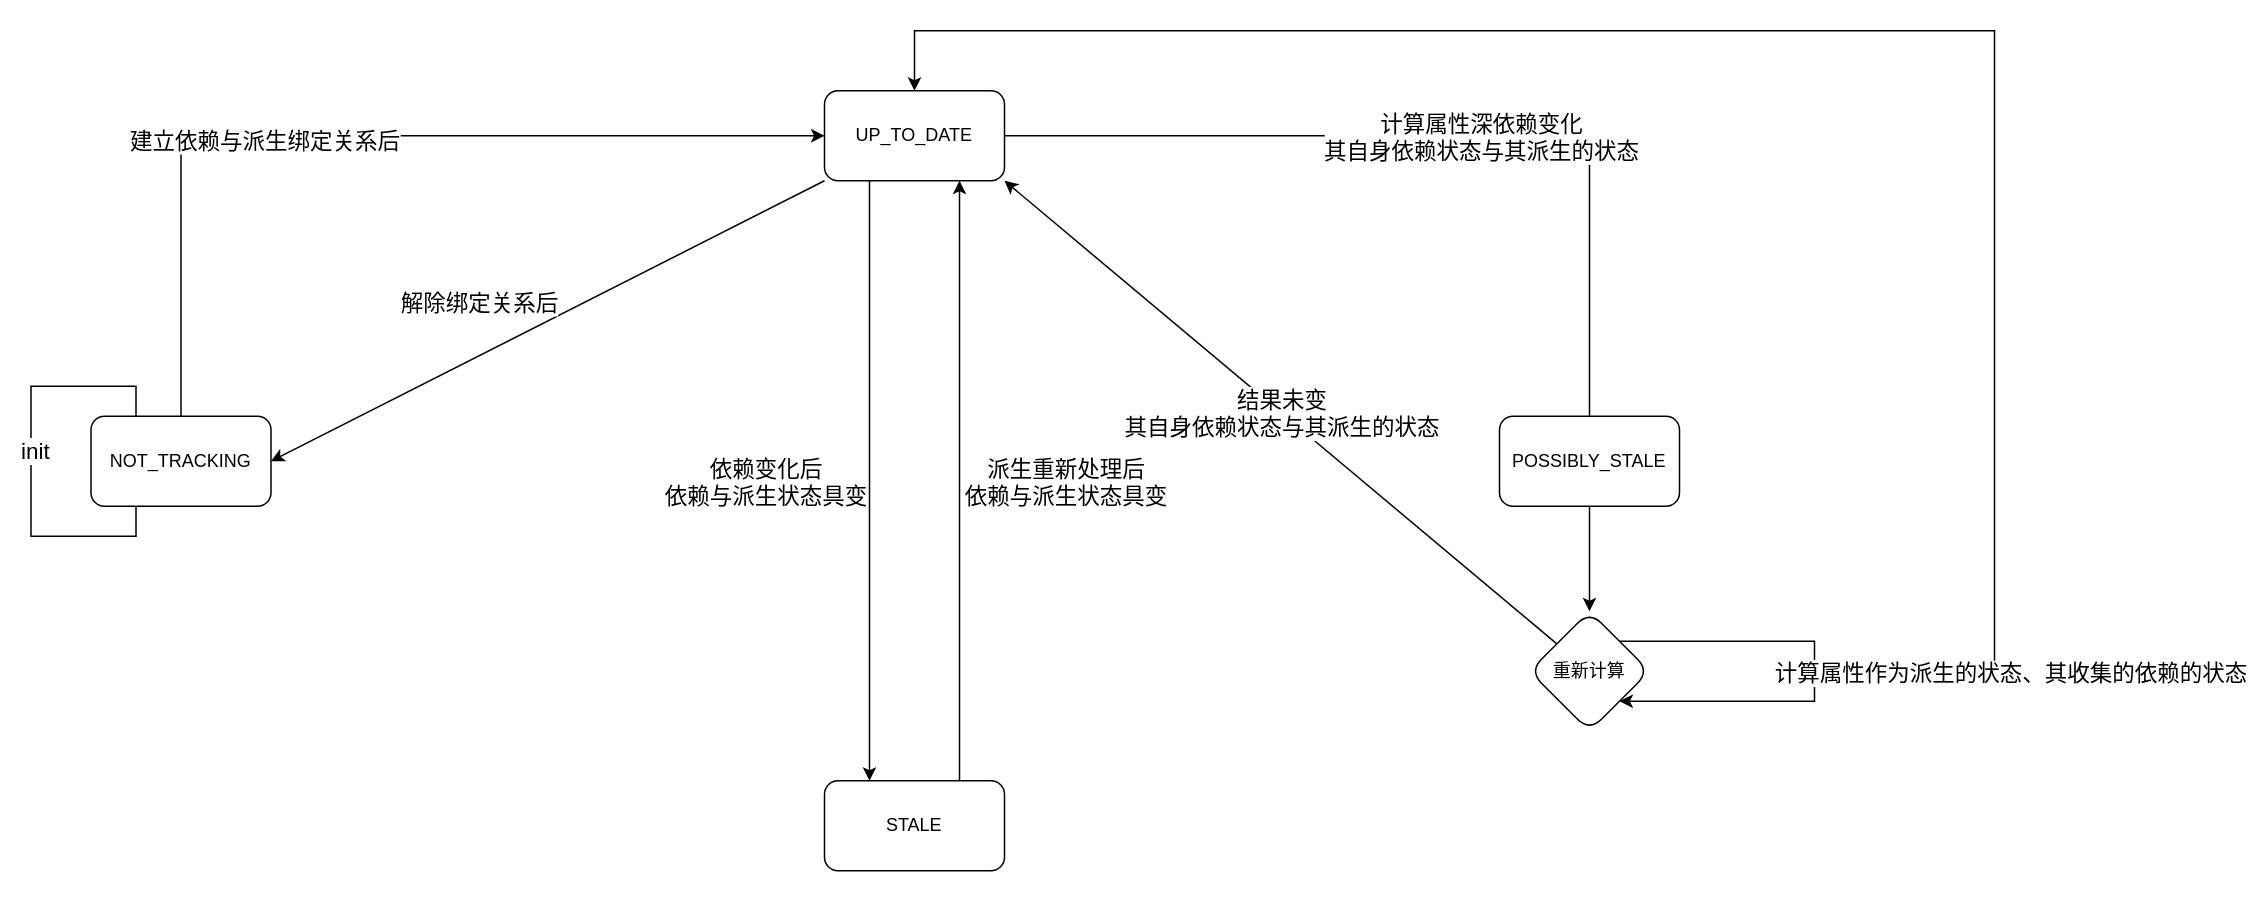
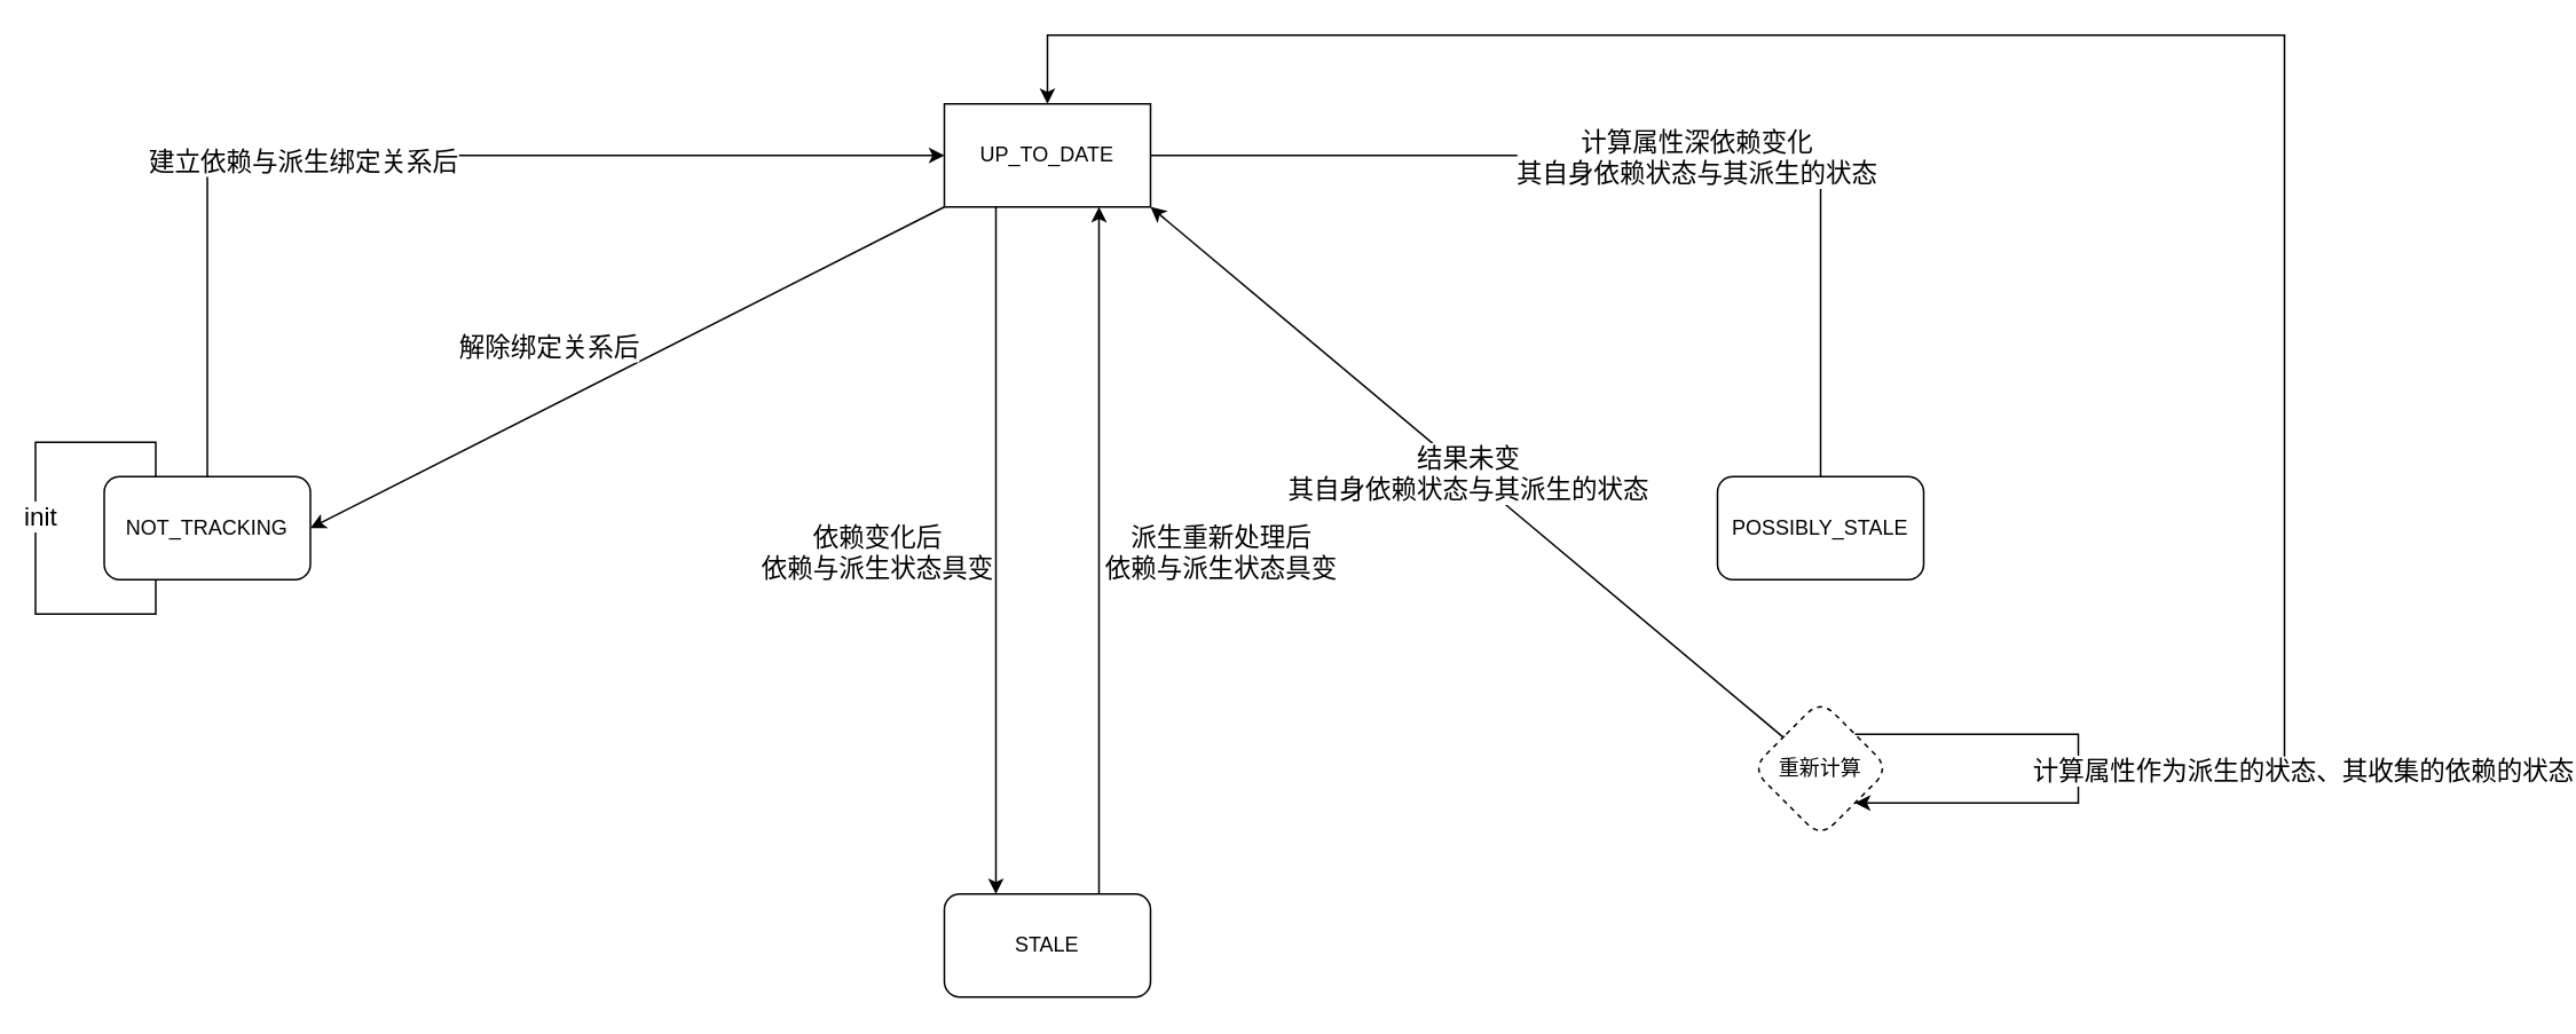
  <mxCell id="0" />
  <mxCell id="1" parent="0" />
  <mxCell id="2" value="" style="edgeStyle=orthogonalEdgeStyle;rounded=0;orthogonalLoop=1;jettySize=auto;html=1;fontSize=15;entryX=0.5;entryY=0;entryDx=0;entryDy=0;endArrow=none;" edge="1" parent="1" source="4" target="11"><mxGeometry relative="1" as="geometry"><mxPoint x="1069" y="270" as="targetPoint" /></mxGeometry></mxCell>
  <mxCell id="3" value="计算属性深依赖变化&lt;br&gt;其自身依赖状态与其派生的状态" style="edgeLabel;html=1;align=center;verticalAlign=middle;resizable=0;points=[];fontSize=15;" vertex="1" connectable="0" parent="2"><mxGeometry x="0.099" relative="1" as="geometry"><mxPoint as="offset" /></mxGeometry></mxCell>
- <mxCell id="4" value="UP_TO_DATE&lt;br&gt;" style="rounded=1;whiteSpace=wrap;html=1;" parent="1" vertex="1"><mxGeometry x="549" y="60" width="120" height="60" as="geometry" /></mxCell>
+ <mxCell id="4" value="UP_TO_DATE&lt;br&gt;" style="whiteSpace=wrap;html=1;rounded=0;" parent="1" vertex="1"><mxGeometry x="549" y="60" width="120" height="60" as="geometry" /></mxCell>
  <mxCell id="5" value="" style="edgeStyle=orthogonalEdgeStyle;rounded=0;orthogonalLoop=1;jettySize=auto;html=1;fontSize=15;" parent="1" source="9" edge="1"><mxGeometry relative="1" as="geometry"><mxPoint x="70" y="307" as="targetPoint" /><Array as="points"><mxPoint x="90" y="257" /><mxPoint x="20" y="257" /><mxPoint x="20" y="357" /><mxPoint x="90" y="357" /><mxPoint x="90" y="307" /></Array></mxGeometry></mxCell>
  <mxCell id="6" value="init" style="edgeLabel;html=1;align=center;verticalAlign=middle;resizable=0;points=[];fontSize=15;" parent="5" vertex="1" connectable="0"><mxGeometry x="-0.2" y="2" relative="1" as="geometry"><mxPoint as="offset" /></mxGeometry></mxCell>
  <mxCell id="7" value="" style="edgeStyle=orthogonalEdgeStyle;rounded=0;orthogonalLoop=1;jettySize=auto;html=1;fontSize=15;entryX=0;entryY=0.5;entryDx=0;entryDy=0;" parent="1" source="9" target="4" edge="1"><mxGeometry relative="1" as="geometry"><mxPoint x="389" y="110" as="targetPoint" /><Array as="points"><mxPoint x="120" y="90" /></Array></mxGeometry></mxCell>
  <mxCell id="8" value="建立依赖与派生绑定关系后" style="edgeLabel;html=1;align=center;verticalAlign=middle;resizable=0;points=[];fontSize=15;" parent="7" vertex="1" connectable="0"><mxGeometry x="-0.215" y="-2" relative="1" as="geometry"><mxPoint as="offset" /></mxGeometry></mxCell>
  <mxCell id="9" value="NOT_TRACKING" style="rounded=1;whiteSpace=wrap;html=1;" parent="1" vertex="1"><mxGeometry x="60" y="277" width="120" height="60" as="geometry" /></mxCell>
- <mxCell id="10" value="" style="edgeStyle=orthogonalEdgeStyle;rounded=0;orthogonalLoop=1;jettySize=auto;html=1;fontSize=15;" edge="1" parent="1" source="11" target="19"><mxGeometry relative="1" as="geometry" /></mxCell>
  <mxCell id="11" value="POSSIBLY_STALE&lt;br&gt;" style="rounded=1;whiteSpace=wrap;html=1;" parent="1" vertex="1"><mxGeometry x="999" y="277" width="120" height="60" as="geometry" /></mxCell>
  <mxCell id="12" value="STALE&lt;br&gt;" style="rounded=1;whiteSpace=wrap;html=1;" parent="1" vertex="1"><mxGeometry x="549" y="520" width="120" height="60" as="geometry" /></mxCell>
  <mxCell id="13" value="" style="endArrow=classic;html=1;rounded=0;fontSize=15;entryX=1;entryY=0.5;entryDx=0;entryDy=0;exitX=0;exitY=1;exitDx=0;exitDy=0;" parent="1" source="4" target="9" edge="1"><mxGeometry width="50" height="50" relative="1" as="geometry"><mxPoint x="549" y="130" as="sourcePoint" /><mxPoint x="539" y="180" as="targetPoint" /><Array as="points" /></mxGeometry></mxCell>
  <mxCell id="14" value="解除绑定关系后" style="edgeLabel;html=1;align=center;verticalAlign=middle;resizable=0;points=[];fontSize=15;" parent="13" vertex="1" connectable="0"><mxGeometry x="-0.067" y="-2" relative="1" as="geometry"><mxPoint x="-57" y="-5" as="offset" /></mxGeometry></mxCell>
  <mxCell id="15" value="" style="endArrow=classic;html=1;rounded=0;fontSize=15;exitX=0.25;exitY=1;exitDx=0;exitDy=0;entryX=0.25;entryY=0;entryDx=0;entryDy=0;" parent="1" source="4" target="12" edge="1"><mxGeometry relative="1" as="geometry"><mxPoint x="489" y="370" as="sourcePoint" /><mxPoint x="589" y="370" as="targetPoint" /><Array as="points" /></mxGeometry></mxCell>
  <mxCell id="16" value="依赖变化后&lt;br&gt;依赖与派生状态具变" style="edgeLabel;resizable=0;html=1;align=center;verticalAlign=middle;fontSize=15;" parent="15" connectable="0" vertex="1"><mxGeometry relative="1" as="geometry"><mxPoint x="-70" as="offset" /></mxGeometry></mxCell>
  <mxCell id="17" value="" style="endArrow=classic;html=1;rounded=0;fontSize=15;exitX=0.75;exitY=0;exitDx=0;exitDy=0;entryX=0.75;entryY=1;entryDx=0;entryDy=0;" parent="1" source="12" target="4" edge="1"><mxGeometry relative="1" as="geometry"><mxPoint x="599" y="430" as="sourcePoint" /><mxPoint x="699" y="430" as="targetPoint" /></mxGeometry></mxCell>
  <mxCell id="18" value="派生重新处理后&lt;br&gt;依赖与派生状态具变" style="edgeLabel;resizable=0;html=1;align=center;verticalAlign=middle;fontSize=15;" parent="17" connectable="0" vertex="1"><mxGeometry relative="1" as="geometry"><mxPoint x="70" as="offset" /></mxGeometry></mxCell>
- <mxCell id="19" value="重新计算" style="rhombus;whiteSpace=wrap;html=1;rounded=1;arcSize=23;" vertex="1" parent="1"><mxGeometry x="1019" y="407" width="80" height="80" as="geometry" /></mxCell>
+ <mxCell id="19" value="重新计算" style="rhombus;whiteSpace=wrap;html=1;rounded=1;arcSize=23;dashed=1;" vertex="1" parent="1"><mxGeometry x="1019" y="407" width="80" height="80" as="geometry" /></mxCell>
  <mxCell id="20" value="" style="endArrow=classic;html=1;rounded=0;fontSize=15;entryX=1;entryY=1;entryDx=0;entryDy=0;" edge="1" parent="1" source="19" target="4"><mxGeometry relative="1" as="geometry"><mxPoint x="739" y="450" as="sourcePoint" /><mxPoint x="839" y="450" as="targetPoint" /></mxGeometry></mxCell>
  <mxCell id="21" value="结果未变&lt;br&gt;其自身依赖状态与其派生的状态" style="edgeLabel;resizable=0;html=1;align=center;verticalAlign=middle;fontSize=15;" connectable="0" vertex="1" parent="20"><mxGeometry relative="1" as="geometry" /></mxCell>
  <mxCell id="22" value="" style="endArrow=classic;html=1;rounded=0;fontSize=15;exitX=1;exitY=0;exitDx=0;exitDy=0;entryX=1;entryY=1;entryDx=0;entryDy=0;" edge="1" parent="1" source="19" target="19"><mxGeometry relative="1" as="geometry"><mxPoint x="839" y="460" as="sourcePoint" /><mxPoint x="939" y="460" as="targetPoint" /><Array as="points"><mxPoint x="1209" y="427" /><mxPoint x="1209" y="467" /></Array></mxGeometry></mxCell>
  <mxCell id="23" value="计算属性作为派生的状态、其收集的依赖的状态" style="edgeLabel;resizable=0;html=1;align=center;verticalAlign=middle;fontSize=15;" connectable="0" vertex="1" parent="22"><mxGeometry relative="1" as="geometry"><mxPoint x="130" as="offset" /></mxGeometry></mxCell>
  <mxCell id="24" value="" style="endArrow=classic;html=1;rounded=0;fontSize=15;entryX=0.5;entryY=0;entryDx=0;entryDy=0;" edge="1" parent="1" target="4"><mxGeometry relative="1" as="geometry"><mxPoint x="1329" y="440" as="sourcePoint" /><mxPoint x="589" y="60" as="targetPoint" /><Array as="points"><mxPoint x="1329" y="20" /><mxPoint x="609" y="20" /></Array></mxGeometry></mxCell>
